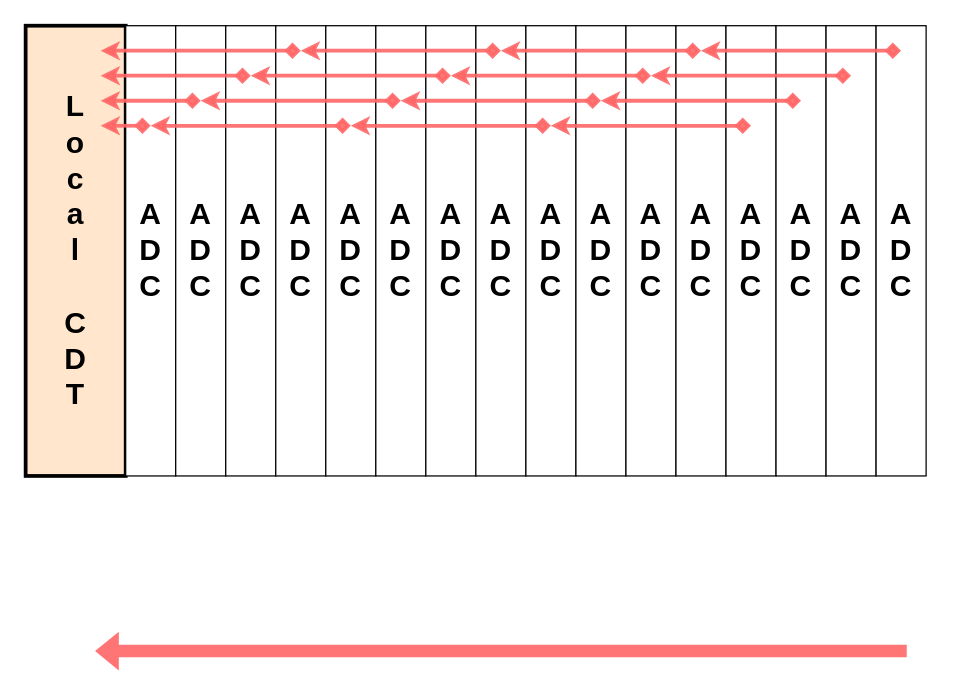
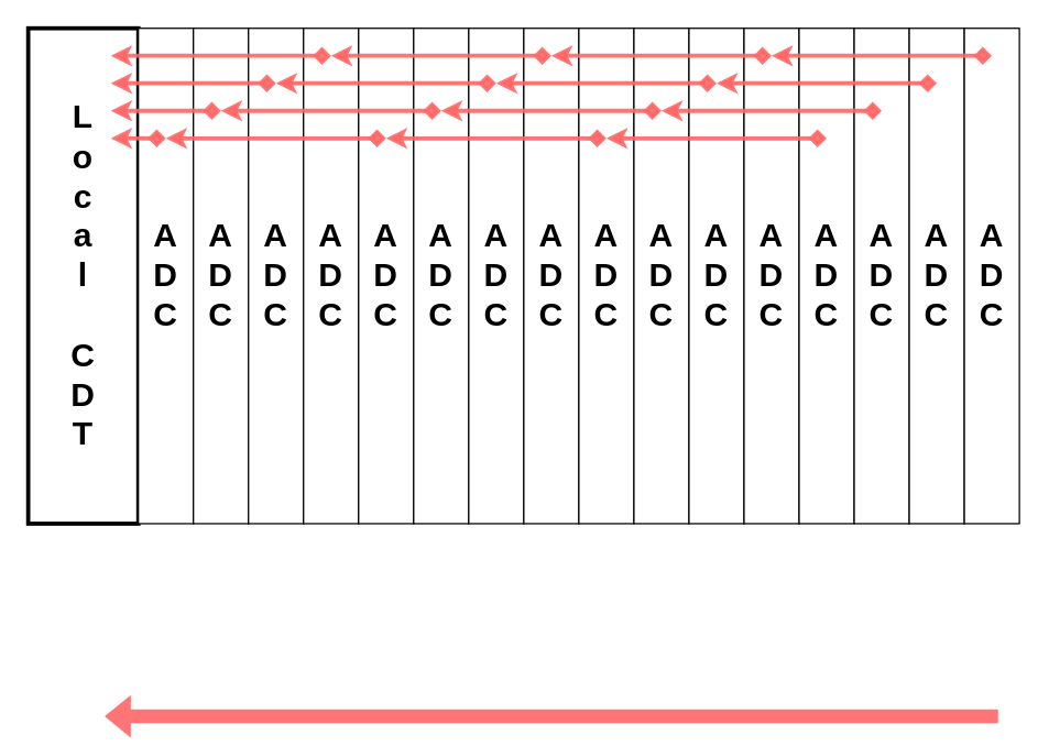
  <mxCell id="0" />
  <mxCell id="1" parent="0" />
- <mxCell id="2" value="&lt;span style=&quot;font-size: 24px&quot;&gt;L&lt;br&gt;o&lt;br&gt;c&lt;br&gt;a&lt;br&gt;l&lt;br&gt;&lt;br&gt;C&lt;/span&gt;&lt;br style=&quot;font-size: 24px&quot;&gt;&lt;span style=&quot;font-size: 24px&quot;&gt;D&lt;/span&gt;&lt;br style=&quot;font-size: 24px&quot;&gt;&lt;span style=&quot;font-size: 24px&quot;&gt;T&lt;/span&gt;" style="rounded=0;whiteSpace=wrap;html=1;fontStyle=1;strokeWidth=3;fillColor=#ffe6cc;" vertex="1" parent="1"><mxGeometry x="20" y="20" width="80" height="360" as="geometry" /></mxCell>
+ <mxCell id="2" value="&lt;span style=&quot;font-size: 24px&quot;&gt;L&lt;br&gt;o&lt;br&gt;c&lt;br&gt;a&lt;br&gt;l&lt;br&gt;&lt;br&gt;C&lt;/span&gt;&lt;br style=&quot;font-size: 24px&quot;&gt;&lt;span style=&quot;font-size: 24px&quot;&gt;D&lt;/span&gt;&lt;br style=&quot;font-size: 24px&quot;&gt;&lt;span style=&quot;font-size: 24px&quot;&gt;T&lt;/span&gt;" style="rounded=0;whiteSpace=wrap;html=1;fontStyle=1;strokeWidth=3;" vertex="1" parent="1"><mxGeometry x="20" y="20" width="80" height="360" as="geometry" /></mxCell>
  <mxCell id="3" value="&lt;span style=&quot;font-size: 24px&quot;&gt;A&lt;/span&gt;&lt;br style=&quot;font-size: 24px&quot;&gt;&lt;span style=&quot;font-size: 24px&quot;&gt;D&lt;/span&gt;&lt;br style=&quot;font-size: 24px&quot;&gt;&lt;span style=&quot;font-size: 24px&quot;&gt;C&lt;/span&gt;" style="rounded=0;whiteSpace=wrap;html=1;fontStyle=1" vertex="1" parent="1"><mxGeometry x="100" y="20" width="40" height="360" as="geometry" /></mxCell>
  <mxCell id="4" value="&lt;span style=&quot;font-size: 24px&quot;&gt;A&lt;/span&gt;&lt;br style=&quot;font-size: 24px&quot;&gt;&lt;span style=&quot;font-size: 24px&quot;&gt;D&lt;/span&gt;&lt;br style=&quot;font-size: 24px&quot;&gt;&lt;span style=&quot;font-size: 24px&quot;&gt;C&lt;/span&gt;" style="rounded=0;whiteSpace=wrap;html=1;fontStyle=1" vertex="1" parent="1"><mxGeometry x="140" y="20" width="40" height="360" as="geometry" /></mxCell>
  <mxCell id="5" value="&lt;span style=&quot;font-size: 24px&quot;&gt;A&lt;/span&gt;&lt;br style=&quot;font-size: 24px&quot;&gt;&lt;span style=&quot;font-size: 24px&quot;&gt;D&lt;/span&gt;&lt;br style=&quot;font-size: 24px&quot;&gt;&lt;span style=&quot;font-size: 24px&quot;&gt;C&lt;/span&gt;" style="rounded=0;whiteSpace=wrap;html=1;fontStyle=1" vertex="1" parent="1"><mxGeometry x="180" y="20" width="40" height="360" as="geometry" /></mxCell>
  <mxCell id="6" value="&lt;span style=&quot;font-size: 24px&quot;&gt;A&lt;/span&gt;&lt;br style=&quot;font-size: 24px&quot;&gt;&lt;span style=&quot;font-size: 24px&quot;&gt;D&lt;/span&gt;&lt;br style=&quot;font-size: 24px&quot;&gt;&lt;span style=&quot;font-size: 24px&quot;&gt;C&lt;/span&gt;" style="rounded=0;whiteSpace=wrap;html=1;fontStyle=1" vertex="1" parent="1"><mxGeometry x="220" y="20" width="40" height="360" as="geometry" /></mxCell>
  <mxCell id="7" value="&lt;span style=&quot;font-size: 24px&quot;&gt;A&lt;/span&gt;&lt;br style=&quot;font-size: 24px&quot;&gt;&lt;span style=&quot;font-size: 24px&quot;&gt;D&lt;/span&gt;&lt;br style=&quot;font-size: 24px&quot;&gt;&lt;span style=&quot;font-size: 24px&quot;&gt;C&lt;/span&gt;" style="rounded=0;whiteSpace=wrap;html=1;fontStyle=1" vertex="1" parent="1"><mxGeometry x="260" y="20" width="40" height="360" as="geometry" /></mxCell>
  <mxCell id="8" value="&lt;span style=&quot;font-size: 24px&quot;&gt;A&lt;/span&gt;&lt;br style=&quot;font-size: 24px&quot;&gt;&lt;span style=&quot;font-size: 24px&quot;&gt;D&lt;/span&gt;&lt;br style=&quot;font-size: 24px&quot;&gt;&lt;span style=&quot;font-size: 24px&quot;&gt;C&lt;/span&gt;" style="rounded=0;whiteSpace=wrap;html=1;fontStyle=1" vertex="1" parent="1"><mxGeometry x="300" y="20" width="40" height="360" as="geometry" /></mxCell>
  <mxCell id="9" value="&lt;span style=&quot;font-size: 24px&quot;&gt;A&lt;/span&gt;&lt;br style=&quot;font-size: 24px&quot;&gt;&lt;span style=&quot;font-size: 24px&quot;&gt;D&lt;/span&gt;&lt;br style=&quot;font-size: 24px&quot;&gt;&lt;span style=&quot;font-size: 24px&quot;&gt;C&lt;/span&gt;" style="rounded=0;whiteSpace=wrap;html=1;fontStyle=1" vertex="1" parent="1"><mxGeometry x="340" y="20" width="40" height="360" as="geometry" /></mxCell>
  <mxCell id="10" value="&lt;span style=&quot;font-size: 24px&quot;&gt;A&lt;/span&gt;&lt;br style=&quot;font-size: 24px&quot;&gt;&lt;span style=&quot;font-size: 24px&quot;&gt;D&lt;/span&gt;&lt;br style=&quot;font-size: 24px&quot;&gt;&lt;span style=&quot;font-size: 24px&quot;&gt;C&lt;/span&gt;" style="rounded=0;whiteSpace=wrap;html=1;fontStyle=1" vertex="1" parent="1"><mxGeometry x="380" y="20" width="40" height="360" as="geometry" /></mxCell>
  <mxCell id="11" value="&lt;span style=&quot;font-size: 24px&quot;&gt;A&lt;/span&gt;&lt;br style=&quot;font-size: 24px&quot;&gt;&lt;span style=&quot;font-size: 24px&quot;&gt;D&lt;/span&gt;&lt;br style=&quot;font-size: 24px&quot;&gt;&lt;span style=&quot;font-size: 24px&quot;&gt;C&lt;/span&gt;" style="rounded=0;whiteSpace=wrap;html=1;fontStyle=1" vertex="1" parent="1"><mxGeometry x="420" y="20" width="40" height="360" as="geometry" /></mxCell>
  <mxCell id="12" value="&lt;span style=&quot;font-size: 24px&quot;&gt;A&lt;/span&gt;&lt;br style=&quot;font-size: 24px&quot;&gt;&lt;span style=&quot;font-size: 24px&quot;&gt;D&lt;/span&gt;&lt;br style=&quot;font-size: 24px&quot;&gt;&lt;span style=&quot;font-size: 24px&quot;&gt;C&lt;/span&gt;" style="rounded=0;whiteSpace=wrap;html=1;fontStyle=1" vertex="1" parent="1"><mxGeometry x="460" y="20" width="40" height="360" as="geometry" /></mxCell>
  <mxCell id="13" value="&lt;span style=&quot;font-size: 24px&quot;&gt;A&lt;/span&gt;&lt;br style=&quot;font-size: 24px&quot;&gt;&lt;span style=&quot;font-size: 24px&quot;&gt;D&lt;/span&gt;&lt;br style=&quot;font-size: 24px&quot;&gt;&lt;span style=&quot;font-size: 24px&quot;&gt;C&lt;/span&gt;" style="rounded=0;whiteSpace=wrap;html=1;fontStyle=1" vertex="1" parent="1"><mxGeometry x="500" y="20" width="40" height="360" as="geometry" /></mxCell>
  <mxCell id="14" value="&lt;span style=&quot;font-size: 24px&quot;&gt;A&lt;/span&gt;&lt;br style=&quot;font-size: 24px&quot;&gt;&lt;span style=&quot;font-size: 24px&quot;&gt;D&lt;/span&gt;&lt;br style=&quot;font-size: 24px&quot;&gt;&lt;span style=&quot;font-size: 24px&quot;&gt;C&lt;/span&gt;" style="rounded=0;whiteSpace=wrap;html=1;fontStyle=1" vertex="1" parent="1"><mxGeometry x="540" y="20" width="40" height="360" as="geometry" /></mxCell>
  <mxCell id="15" value="&lt;span style=&quot;font-size: 24px&quot;&gt;A&lt;/span&gt;&lt;br style=&quot;font-size: 24px&quot;&gt;&lt;span style=&quot;font-size: 24px&quot;&gt;D&lt;/span&gt;&lt;br style=&quot;font-size: 24px&quot;&gt;&lt;span style=&quot;font-size: 24px&quot;&gt;C&lt;/span&gt;" style="rounded=0;whiteSpace=wrap;html=1;fontStyle=1" vertex="1" parent="1"><mxGeometry x="580" y="20" width="40" height="360" as="geometry" /></mxCell>
  <mxCell id="16" value="&lt;span style=&quot;font-size: 24px&quot;&gt;A&lt;/span&gt;&lt;br style=&quot;font-size: 24px&quot;&gt;&lt;span style=&quot;font-size: 24px&quot;&gt;D&lt;/span&gt;&lt;br style=&quot;font-size: 24px&quot;&gt;&lt;span style=&quot;font-size: 24px&quot;&gt;C&lt;/span&gt;" style="rounded=0;whiteSpace=wrap;html=1;fontStyle=1" vertex="1" parent="1"><mxGeometry x="620" y="20" width="40" height="360" as="geometry" /></mxCell>
  <mxCell id="17" value="&lt;span style=&quot;font-size: 24px&quot;&gt;A&lt;/span&gt;&lt;br style=&quot;font-size: 24px&quot;&gt;&lt;span style=&quot;font-size: 24px&quot;&gt;D&lt;/span&gt;&lt;br style=&quot;font-size: 24px&quot;&gt;&lt;span style=&quot;font-size: 24px&quot;&gt;C&lt;/span&gt;" style="rounded=0;whiteSpace=wrap;html=1;fontStyle=1" vertex="1" parent="1"><mxGeometry x="660" y="20" width="40" height="360" as="geometry" /></mxCell>
  <mxCell id="18" value="&lt;span style=&quot;font-size: 24px&quot;&gt;A&lt;/span&gt;&lt;br style=&quot;font-size: 24px&quot;&gt;&lt;span style=&quot;font-size: 24px&quot;&gt;D&lt;/span&gt;&lt;br style=&quot;font-size: 24px&quot;&gt;&lt;span style=&quot;font-size: 24px&quot;&gt;C&lt;/span&gt;" style="rounded=0;whiteSpace=wrap;html=1;fontStyle=1" vertex="1" parent="1"><mxGeometry x="700" y="20" width="40" height="360" as="geometry" /></mxCell>
  <mxCell id="19" value="" style="shape=flexArrow;endArrow=classic;html=1;opacity=90;fillColor=#FF6666;strokeColor=none;fixDash=0;snapToPoint=0;" edge="1" parent="1"><mxGeometry width="50" height="50" relative="1" as="geometry"><mxPoint x="725" y="520" as="sourcePoint" /><mxPoint x="75" y="520" as="targetPoint" /></mxGeometry></mxCell>
  <mxCell id="20" value="" style="endArrow=classic;html=1;opacity=90;rounded=1;startArrow=diamond;startFill=1;strokeColor=#FF6666;strokeWidth=3;endFill=1;" edge="1" parent="1"><mxGeometry width="50" height="50" relative="1" as="geometry"><mxPoint x="720" y="40" as="sourcePoint" /><mxPoint x="560" y="40" as="targetPoint" /></mxGeometry></mxCell>
  <mxCell id="21" value="" style="endArrow=classic;html=1;opacity=90;rounded=1;startArrow=diamond;startFill=1;strokeColor=#FF6666;strokeWidth=3;endFill=1;" edge="1" parent="1"><mxGeometry width="50" height="50" relative="1" as="geometry"><mxPoint x="560" y="40" as="sourcePoint" /><mxPoint x="400" y="40" as="targetPoint" /></mxGeometry></mxCell>
  <mxCell id="22" value="" style="endArrow=classic;html=1;opacity=90;rounded=1;startArrow=diamond;startFill=1;strokeColor=#FF6666;strokeWidth=3;endFill=1;" edge="1" parent="1"><mxGeometry width="50" height="50" relative="1" as="geometry"><mxPoint x="400" y="40" as="sourcePoint" /><mxPoint x="240" y="40" as="targetPoint" /></mxGeometry></mxCell>
  <mxCell id="23" value="" style="endArrow=classic;html=1;opacity=90;rounded=1;startArrow=diamond;startFill=1;strokeColor=#FF6666;strokeWidth=3;endFill=1;" edge="1" parent="1"><mxGeometry width="50" height="50" relative="1" as="geometry"><mxPoint x="240" y="40" as="sourcePoint" /><mxPoint x="80" y="40" as="targetPoint" /></mxGeometry></mxCell>
  <mxCell id="24" value="" style="endArrow=classic;html=1;opacity=90;rounded=1;startArrow=diamond;startFill=1;strokeColor=#FF6666;strokeWidth=3;endFill=1;" edge="1" parent="1"><mxGeometry width="50" height="50" relative="1" as="geometry"><mxPoint x="680" y="60" as="sourcePoint" /><mxPoint x="520" y="60" as="targetPoint" /></mxGeometry></mxCell>
  <mxCell id="25" value="" style="endArrow=classic;html=1;opacity=90;rounded=1;startArrow=diamond;startFill=1;strokeColor=#FF6666;strokeWidth=3;endFill=1;" edge="1" parent="1"><mxGeometry width="50" height="50" relative="1" as="geometry"><mxPoint x="520" y="60" as="sourcePoint" /><mxPoint x="360" y="60" as="targetPoint" /></mxGeometry></mxCell>
  <mxCell id="26" value="" style="endArrow=classic;html=1;opacity=90;rounded=1;startArrow=diamond;startFill=1;strokeColor=#FF6666;strokeWidth=3;endFill=1;" edge="1" parent="1"><mxGeometry width="50" height="50" relative="1" as="geometry"><mxPoint x="360" y="60" as="sourcePoint" /><mxPoint x="200" y="60" as="targetPoint" /></mxGeometry></mxCell>
  <mxCell id="27" value="" style="endArrow=classic;html=1;opacity=90;rounded=1;startArrow=diamond;startFill=1;strokeColor=#FF6666;strokeWidth=3;endFill=1;" edge="1" parent="1"><mxGeometry width="50" height="50" relative="1" as="geometry"><mxPoint x="200" y="60" as="sourcePoint" /><mxPoint x="80" y="60" as="targetPoint" /></mxGeometry></mxCell>
  <mxCell id="28" value="" style="endArrow=classic;html=1;opacity=90;rounded=1;startArrow=diamond;startFill=1;strokeColor=#FF6666;strokeWidth=3;endFill=1;" edge="1" parent="1"><mxGeometry width="50" height="50" relative="1" as="geometry"><mxPoint x="640" y="80" as="sourcePoint" /><mxPoint x="480" y="80" as="targetPoint" /></mxGeometry></mxCell>
  <mxCell id="29" value="" style="endArrow=classic;html=1;opacity=90;rounded=1;startArrow=diamond;startFill=1;strokeColor=#FF6666;strokeWidth=3;endFill=1;" edge="1" parent="1"><mxGeometry width="50" height="50" relative="1" as="geometry"><mxPoint x="480" y="80" as="sourcePoint" /><mxPoint x="320" y="80" as="targetPoint" /></mxGeometry></mxCell>
  <mxCell id="30" value="" style="endArrow=classic;html=1;opacity=90;rounded=1;startArrow=diamond;startFill=1;strokeColor=#FF6666;strokeWidth=3;endFill=1;" edge="1" parent="1"><mxGeometry width="50" height="50" relative="1" as="geometry"><mxPoint x="320" y="80" as="sourcePoint" /><mxPoint x="160" y="80" as="targetPoint" /></mxGeometry></mxCell>
  <mxCell id="31" value="" style="endArrow=classic;html=1;opacity=90;rounded=1;startArrow=diamond;startFill=1;strokeColor=#FF6666;strokeWidth=3;endFill=1;" edge="1" parent="1"><mxGeometry width="50" height="50" relative="1" as="geometry"><mxPoint x="160" y="80" as="sourcePoint" /><mxPoint x="80" y="80" as="targetPoint" /></mxGeometry></mxCell>
  <mxCell id="32" value="" style="endArrow=classic;html=1;opacity=90;rounded=1;startArrow=diamond;startFill=1;strokeColor=#FF6666;strokeWidth=3;endFill=1;" edge="1" parent="1"><mxGeometry width="50" height="50" relative="1" as="geometry"><mxPoint x="600" y="100" as="sourcePoint" /><mxPoint x="440" y="100" as="targetPoint" /></mxGeometry></mxCell>
  <mxCell id="33" value="" style="endArrow=classic;html=1;opacity=90;rounded=1;startArrow=diamond;startFill=1;strokeColor=#FF6666;strokeWidth=3;endFill=1;" edge="1" parent="1"><mxGeometry width="50" height="50" relative="1" as="geometry"><mxPoint x="440" y="100" as="sourcePoint" /><mxPoint x="280" y="100" as="targetPoint" /></mxGeometry></mxCell>
  <mxCell id="34" value="" style="endArrow=classic;html=1;opacity=90;rounded=1;startArrow=diamond;startFill=1;strokeColor=#FF6666;strokeWidth=3;endFill=1;" edge="1" parent="1"><mxGeometry width="50" height="50" relative="1" as="geometry"><mxPoint x="280" y="100" as="sourcePoint" /><mxPoint x="120" y="100" as="targetPoint" /></mxGeometry></mxCell>
  <mxCell id="35" value="" style="endArrow=classic;html=1;opacity=90;rounded=1;startArrow=diamond;startFill=1;strokeColor=#FF6666;strokeWidth=3;endFill=1;" edge="1" parent="1"><mxGeometry width="50" height="50" relative="1" as="geometry"><mxPoint x="120" y="100" as="sourcePoint" /><mxPoint x="80" y="100" as="targetPoint" /></mxGeometry></mxCell>
